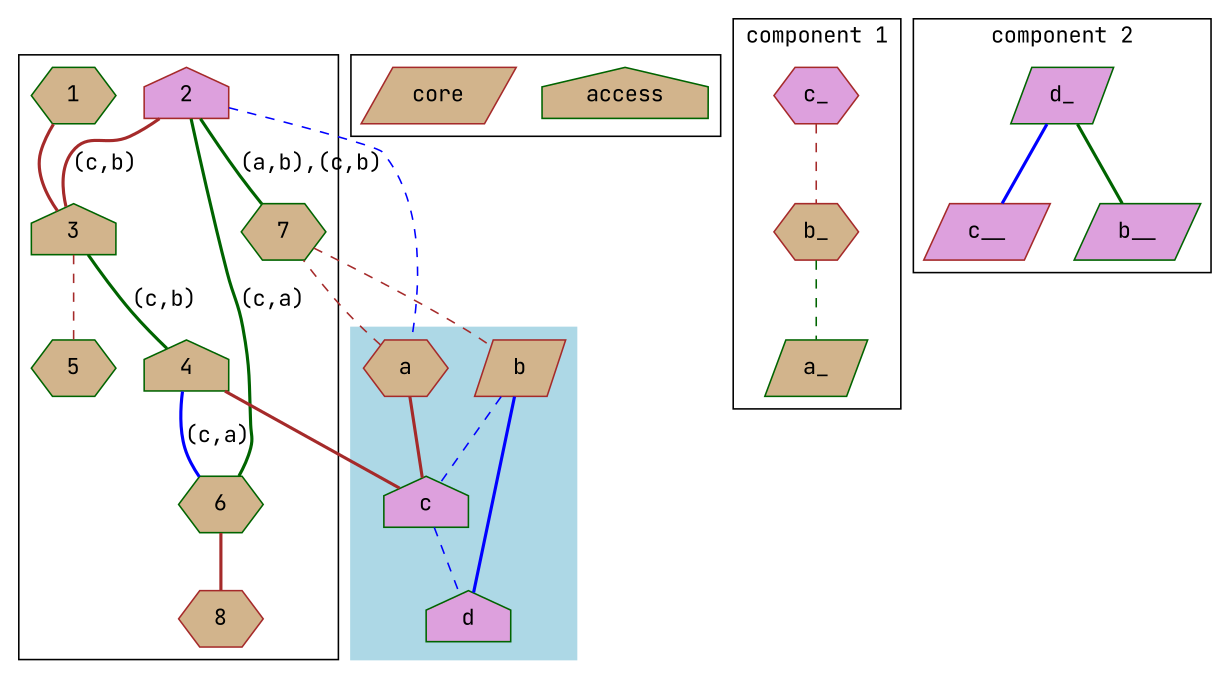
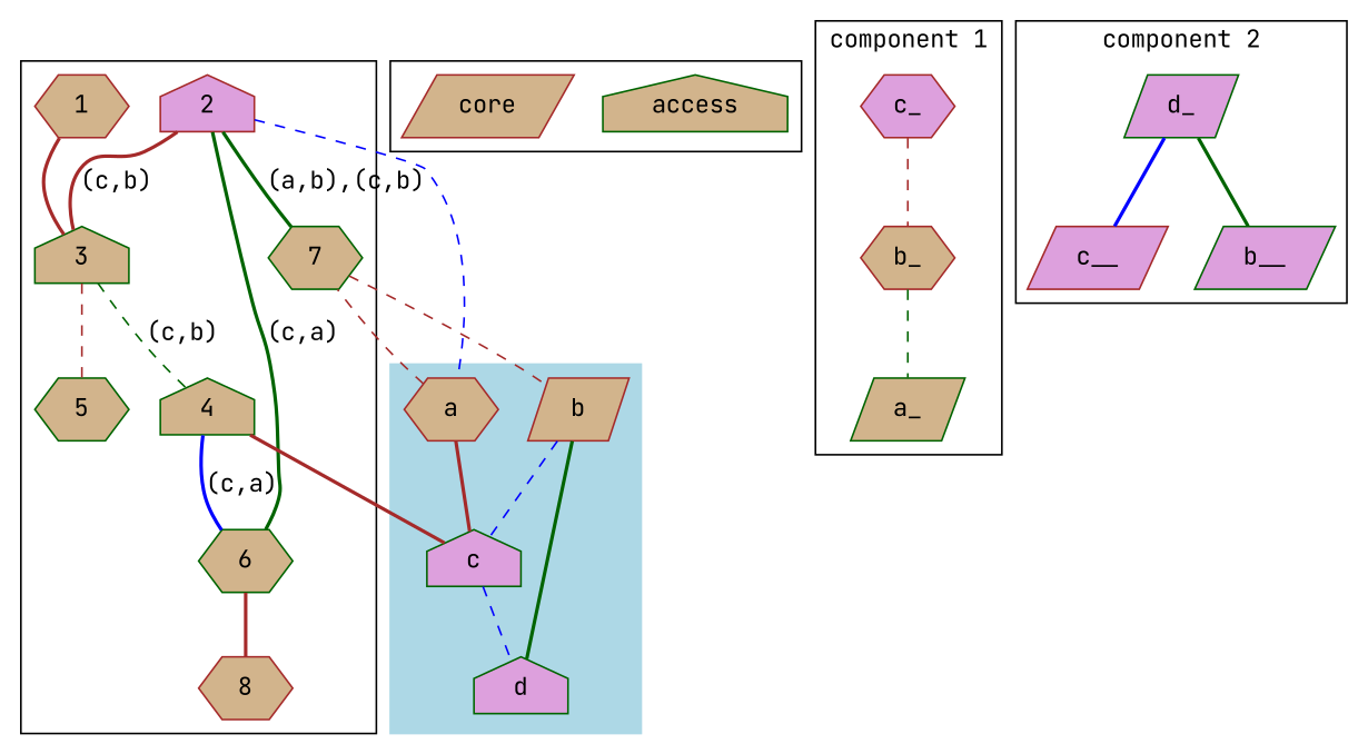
  graph {
    fontname="JetBrains Mono"
    node [color=darkgreen fillcolor=tan fontname="JetBrains Mono" shape=hexagon style=filled]
    edge [color=brown fontname="JetBrains Mono" style=bold]
-   1
+   1 [color=brown]
    6
    2 [color=brown fillcolor=plum shape=house]
    7
    4 [shape=house]
    8 [color=brown]
    5
    3 [shape=house]
    a [color=brown]
    b [color=brown shape=parallelogram]
    c [fillcolor=plum shape=house]
    d [fillcolor=plum shape=house]
    access [shape=house]
    core [color=brown shape=parallelogram]
    b_ [color=brown]
    c_ [color=brown fillcolor=plum]
    a_ [shape=parallelogram]
    c__ [color=brown fillcolor=plum shape=parallelogram]
    d_ [fillcolor=plum shape=parallelogram]
    b__ [fillcolor=plum shape=parallelogram]
    subgraph cluster_1 {
      1
      6
      2
      7
      4
      8
      5
      3
    }
    subgraph cluster_2 {
      color=lightblue
      style=filled
      a
      b
      c
      d
    }
    subgraph cluster_3 {
      access
      core
    }
    subgraph cluster_4 {
      label="component 1"
      b_
      c_
      a_
    }
    subgraph cluster_5 {
      label="component 2"
      c__
      d_
      b__
    }
    1 -- 3
    6 -- 8
    2 -- 6 [color=darkgreen label="(c,a)"]
    2 -- 7 [color=darkgreen label="(a,b),(c,b)"]
    2 -- 3 [label="(c,b)"]
    2 -- a [color=blue style=dashed]
    7 -- b [style=dashed]
    4 -- 6 [color=blue label="(c,a)"]
    4 -- c
-   3 -- 4 [color=darkgreen label="(c,b)"]
+   3 -- 4 [color=darkgreen label="(c,b)" style=dashed]
    3 -- 5 [style=dashed]
    a -- 7 [style=dashed]
    a -- c
    b -- c [color=blue style=dashed]
-   b -- d [color=blue]
+   b -- d [color=darkgreen]
    c -- d [color=blue style=dashed]
    b_ -- a_ [color=darkgreen style=dashed]
    c_ -- b_ [style=dashed]
    d_ -- c__ [color=blue]
    d_ -- b__ [color=darkgreen]
  }
